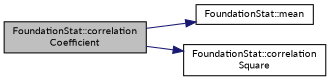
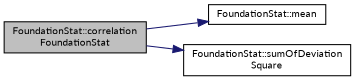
  digraph {
    fontname=Lato
    rankdir=LR
    node [color=black fontname=Lato fontsize=10 shape=record]
    edge [color=midnightblue fontname=Lato fontsize=10 labelfontname=Helvetica labelfontsize=10 style=solid]
-   n1 [fillcolor=grey75 fontcolor=black height=0.2 label="FoundationStat::correlation\lCoefficient" style=filled width=0.4]
+   n1 [fillcolor=grey75 fontcolor=black height=0.2 label="FoundationStat::correlation\lFoundationStat" style=filled width=0.4]
    n2 [height=0.2 label="FoundationStat::mean" width=0.4]
-   n3 [height=0.2 label="FoundationStat::correlation\lSquare" width=0.4]
+   n3 [height=0.2 label="FoundationStat::sumOfDeviation\lSquare" width=0.4]
    n1 -> n2
    n1 -> n3
  }
